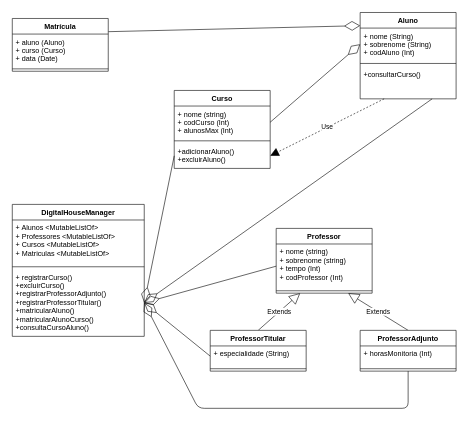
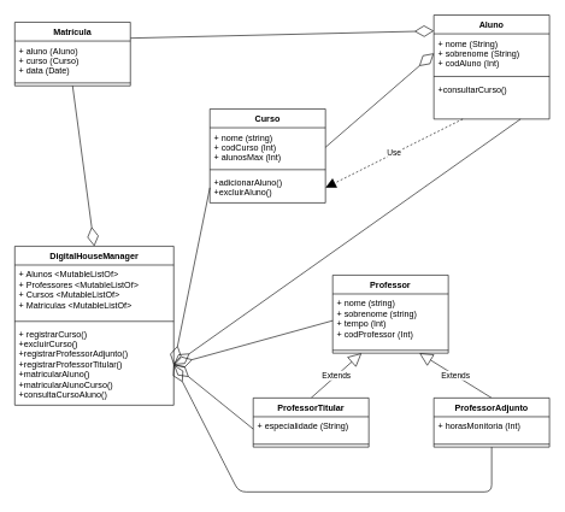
  <mxCell id="0" />
  <mxCell id="1" parent="0" />
  <mxCell id="2" value="Extends" style="endArrow=block;endSize=16;endFill=0;html=1;exitX=0.5;exitY=0;exitDx=0;exitDy=0;entryX=0.25;entryY=1;entryDx=0;entryDy=0;" parent="1" target="24" edge="1" source="30"><mxGeometry width="160" relative="1" as="geometry"><mxPoint x="340" y="1200" as="sourcePoint" /><mxPoint x="465" y="1099.008" as="targetPoint" /></mxGeometry></mxCell>
  <mxCell id="3" value="Extends" style="endArrow=block;endSize=16;endFill=0;html=1;exitX=0.5;exitY=0;exitDx=0;exitDy=0;entryX=0.75;entryY=1;entryDx=0;entryDy=0;" parent="1" target="24" edge="1" source="27"><mxGeometry width="160" relative="1" as="geometry"><mxPoint x="620" y="1200" as="sourcePoint" /><mxPoint x="505" y="1100" as="targetPoint" /></mxGeometry></mxCell>
  <mxCell id="4" value="" style="endArrow=diamondThin;endFill=0;endSize=24;html=1;exitX=0.75;exitY=1;exitDx=0;exitDy=0;entryX=1;entryY=0.5;entryDx=0;entryDy=0;" parent="1" source="33" edge="1" target="18"><mxGeometry width="160" relative="1" as="geometry"><mxPoint x="230" y="930" as="sourcePoint" /><mxPoint x="260" y="661" as="targetPoint" /></mxGeometry></mxCell>
  <mxCell id="5" value="" style="endArrow=diamondThin;endFill=0;endSize=24;html=1;exitX=0;exitY=0.5;exitDx=0;exitDy=0;entryX=1;entryY=0.5;entryDx=0;entryDy=0;" parent="1" source="22" target="18" edge="1"><mxGeometry width="160" relative="1" as="geometry"><mxPoint x="240" y="940" as="sourcePoint" /><mxPoint x="260" y="661" as="targetPoint" /></mxGeometry></mxCell>
  <mxCell id="6" value="" style="endArrow=diamondThin;endFill=0;endSize=24;html=1;entryX=1;entryY=0.5;entryDx=0;entryDy=0;exitX=0;exitY=0.5;exitDx=0;exitDy=0;" parent="1" source="25" target="18" edge="1"><mxGeometry width="160" relative="1" as="geometry"><mxPoint x="250" y="950" as="sourcePoint" /><mxPoint x="480" y="661" as="targetPoint" /></mxGeometry></mxCell>
+ <mxCell id="7" value="" style="endArrow=diamondThin;endFill=0;endSize=24;html=1;entryX=0.5;entryY=0;entryDx=0;entryDy=0;exitX=0.5;exitY=1;exitDx=0;exitDy=0;" parent="1" source="10" target="15" edge="1"><mxGeometry width="160" relative="1" as="geometry"><mxPoint x="260" y="960" as="sourcePoint" /><mxPoint x="480" y="661" as="targetPoint" /></mxGeometry></mxCell>
  <mxCell id="8" value="" style="endArrow=diamondThin;endFill=0;endSize=24;html=1;entryX=0;entryY=0.5;entryDx=0;entryDy=0;exitX=1;exitY=0.5;exitDx=0;exitDy=0;" edge="1" parent="1" source="20" target="34"><mxGeometry width="160" relative="1" as="geometry"><mxPoint x="510" y="403" as="sourcePoint" /><mxPoint x="210" y="529" as="targetPoint" /></mxGeometry></mxCell>
  <mxCell id="9" value="" style="endArrow=diamondThin;endFill=0;endSize=24;html=1;exitX=1;exitY=0.25;exitDx=0;exitDy=0;entryX=0;entryY=-0.074;entryDx=0;entryDy=0;entryPerimeter=0;" edge="1" parent="1" source="10" target="34"><mxGeometry width="160" relative="1" as="geometry"><mxPoint x="470" y="340" as="sourcePoint" /><mxPoint x="390" y="620" as="targetPoint" /></mxGeometry></mxCell>
  <mxCell id="10" value="Matrícula" style="swimlane;fontStyle=1;align=center;verticalAlign=top;childLayout=stackLayout;horizontal=1;startSize=26;horizontalStack=0;resizeParent=1;resizeParentMax=0;resizeLast=0;collapsible=1;marginBottom=0;" parent="1" vertex="1"><mxGeometry x="20" y="30" width="160" height="88" as="geometry" /></mxCell>
  <mxCell id="11" value="+ aluno (Aluno)&#10;+ curso (Curso)&#10;+ data (Date)" style="text;strokeColor=none;fillColor=none;align=left;verticalAlign=top;spacingLeft=4;spacingRight=4;overflow=hidden;rotatable=0;points=[[0,0.5],[1,0.5]];portConstraint=eastwest;" parent="10" vertex="1"><mxGeometry y="26" width="160" height="54" as="geometry" /></mxCell>
  <mxCell id="12" value="" style="line;strokeWidth=1;fillColor=none;align=left;verticalAlign=middle;spacingTop=-1;spacingLeft=3;spacingRight=3;rotatable=0;labelPosition=right;points=[];portConstraint=eastwest;" parent="10" vertex="1"><mxGeometry y="80" width="160" height="8" as="geometry" /></mxCell>
  <mxCell id="13" value="" style="endArrow=diamondThin;endFill=0;endSize=24;html=1;entryX=1;entryY=0.5;entryDx=0;entryDy=0;exitX=0.5;exitY=1;exitDx=0;exitDy=0;" edge="1" parent="1" source="27" target="18"><mxGeometry width="160" relative="1" as="geometry"><mxPoint x="650" y="692" as="sourcePoint" /><mxPoint x="210" y="539" as="targetPoint" /><Array as="points"><mxPoint x="680" y="680" /><mxPoint x="330" y="680" /></Array></mxGeometry></mxCell>
  <mxCell id="14" value="" style="endArrow=diamondThin;endFill=0;endSize=24;html=1;entryX=1;entryY=0.5;entryDx=0;entryDy=0;exitX=0;exitY=0.5;exitDx=0;exitDy=0;" edge="1" parent="1" source="31" target="18"><mxGeometry width="160" relative="1" as="geometry"><mxPoint x="510" y="503" as="sourcePoint" /><mxPoint x="220" y="549" as="targetPoint" /></mxGeometry></mxCell>
  <mxCell id="15" value="DigitalHouseManager" style="swimlane;fontStyle=1;align=center;verticalAlign=top;childLayout=stackLayout;horizontal=1;startSize=26;horizontalStack=0;resizeParent=1;resizeParentMax=0;resizeLast=0;collapsible=1;marginBottom=0;" parent="1" vertex="1"><mxGeometry x="20" y="340" width="220" height="220" as="geometry" /></mxCell>
  <mxCell id="16" value="+ Alunos &lt;MutableListOf&gt;&#10;+ Professores &lt;MutableListOf&gt;&#10;+ Cursos &lt;MutableListOf&gt;&#10;+ Matriculas &lt;MutableListOf&gt;" style="text;strokeColor=none;fillColor=none;align=left;verticalAlign=top;spacingLeft=4;spacingRight=4;overflow=hidden;rotatable=0;points=[[0,0.5],[1,0.5]];portConstraint=eastwest;" parent="15" vertex="1"><mxGeometry y="26" width="220" height="74" as="geometry" /></mxCell>
  <mxCell id="17" value="" style="line;strokeWidth=1;fillColor=none;align=left;verticalAlign=middle;spacingTop=-1;spacingLeft=3;spacingRight=3;rotatable=0;labelPosition=right;points=[];portConstraint=eastwest;" parent="15" vertex="1"><mxGeometry y="100" width="220" height="8" as="geometry" /></mxCell>
  <mxCell id="18" value="+ registrarCurso()&#10;+excluirCurso()&#10;+registrarProfessorAdjunto()&#10;+registrarProfessorTitular()&#10;+matricularAluno()&#10;+matricularAlunoCurso()&#10;+consultaCursoAluno()" style="text;strokeColor=none;fillColor=none;align=left;verticalAlign=top;spacingLeft=4;spacingRight=4;overflow=hidden;rotatable=0;points=[[0,0.5],[1,0.5]];portConstraint=eastwest;" vertex="1" parent="15"><mxGeometry y="108" width="220" height="112" as="geometry" /></mxCell>
  <mxCell id="19" value="Curso" style="swimlane;fontStyle=1;align=center;verticalAlign=top;childLayout=stackLayout;horizontal=1;startSize=26;horizontalStack=0;resizeParent=1;resizeParentMax=0;resizeLast=0;collapsible=1;marginBottom=0;" parent="1" vertex="1"><mxGeometry x="290" y="150" width="160" height="130" as="geometry" /></mxCell>
  <mxCell id="20" value="+ nome (string)&#10;+ codCurso (Int)&#10;+ alunosMax (Int)" style="text;strokeColor=none;fillColor=none;align=left;verticalAlign=top;spacingLeft=4;spacingRight=4;overflow=hidden;rotatable=0;points=[[0,0.5],[1,0.5]];portConstraint=eastwest;" parent="19" vertex="1"><mxGeometry y="26" width="160" height="54" as="geometry" /></mxCell>
  <mxCell id="21" value="" style="line;strokeWidth=1;fillColor=none;align=left;verticalAlign=middle;spacingTop=-1;spacingLeft=3;spacingRight=3;rotatable=0;labelPosition=right;points=[];portConstraint=eastwest;" parent="19" vertex="1"><mxGeometry y="80" width="160" height="8" as="geometry" /></mxCell>
  <mxCell id="22" value="+adicionarAluno()&#10;+excluirAluno()" style="text;strokeColor=none;fillColor=none;align=left;verticalAlign=top;spacingLeft=4;spacingRight=4;overflow=hidden;rotatable=0;points=[[0,0.5],[1,0.5]];portConstraint=eastwest;" parent="19" vertex="1"><mxGeometry y="88" width="160" height="42" as="geometry" /></mxCell>
  <mxCell id="23" value="Use" style="endArrow=block;endSize=12;dashed=1;html=1;entryX=1;entryY=0.5;entryDx=0;entryDy=0;exitX=0.25;exitY=1;exitDx=0;exitDy=0;" edge="1" parent="1" source="33" target="22"><mxGeometry width="160" relative="1" as="geometry"><mxPoint x="290" y="380" as="sourcePoint" /><mxPoint x="450" y="380" as="targetPoint" /></mxGeometry></mxCell>
  <mxCell id="24" value="Professor" style="swimlane;fontStyle=1;align=center;verticalAlign=top;childLayout=stackLayout;horizontal=1;startSize=26;horizontalStack=0;resizeParent=1;resizeParentMax=0;resizeLast=0;collapsible=1;marginBottom=0;" parent="1" vertex="1"><mxGeometry x="460" y="380" width="160" height="108" as="geometry" /></mxCell>
  <mxCell id="25" value="+ nome (string)&#10;+ sobrenome (string)&#10;+ tempo (Int)&#10;+ codProfessor (Int)" style="text;strokeColor=none;fillColor=none;align=left;verticalAlign=top;spacingLeft=4;spacingRight=4;overflow=hidden;rotatable=0;points=[[0,0.5],[1,0.5]];portConstraint=eastwest;" parent="24" vertex="1"><mxGeometry y="26" width="160" height="74" as="geometry" /></mxCell>
  <mxCell id="26" value="" style="line;strokeWidth=1;fillColor=none;align=left;verticalAlign=middle;spacingTop=-1;spacingLeft=3;spacingRight=3;rotatable=0;labelPosition=right;points=[];portConstraint=eastwest;" parent="24" vertex="1"><mxGeometry y="100" width="160" height="8" as="geometry" /></mxCell>
  <mxCell id="27" value="ProfessorAdjunto" style="swimlane;fontStyle=1;align=center;verticalAlign=top;childLayout=stackLayout;horizontal=1;startSize=26;horizontalStack=0;resizeParent=1;resizeParentMax=0;resizeLast=0;collapsible=1;marginBottom=0;" parent="1" vertex="1"><mxGeometry x="600" y="550" width="160" height="68" as="geometry" /></mxCell>
  <mxCell id="28" value="+ horasMonitoria (Int)" style="text;strokeColor=none;fillColor=none;align=left;verticalAlign=top;spacingLeft=4;spacingRight=4;overflow=hidden;rotatable=0;points=[[0,0.5],[1,0.5]];portConstraint=eastwest;" parent="27" vertex="1"><mxGeometry y="26" width="160" height="34" as="geometry" /></mxCell>
  <mxCell id="29" value="" style="line;strokeWidth=1;fillColor=none;align=left;verticalAlign=middle;spacingTop=-1;spacingLeft=3;spacingRight=3;rotatable=0;labelPosition=right;points=[];portConstraint=eastwest;" parent="27" vertex="1"><mxGeometry y="60" width="160" height="8" as="geometry" /></mxCell>
  <mxCell id="30" value="ProfessorTitular" style="swimlane;fontStyle=1;align=center;verticalAlign=top;childLayout=stackLayout;horizontal=1;startSize=26;horizontalStack=0;resizeParent=1;resizeParentMax=0;resizeLast=0;collapsible=1;marginBottom=0;" parent="1" vertex="1"><mxGeometry x="350" y="550" width="160" height="68" as="geometry" /></mxCell>
  <mxCell id="31" value="+ especialidade (String)" style="text;strokeColor=none;fillColor=none;align=left;verticalAlign=top;spacingLeft=4;spacingRight=4;overflow=hidden;rotatable=0;points=[[0,0.5],[1,0.5]];portConstraint=eastwest;" parent="30" vertex="1"><mxGeometry y="26" width="160" height="34" as="geometry" /></mxCell>
  <mxCell id="32" value="" style="line;strokeWidth=1;fillColor=none;align=left;verticalAlign=middle;spacingTop=-1;spacingLeft=3;spacingRight=3;rotatable=0;labelPosition=right;points=[];portConstraint=eastwest;" parent="30" vertex="1"><mxGeometry y="60" width="160" height="8" as="geometry" /></mxCell>
  <mxCell id="33" value="Aluno" style="swimlane;fontStyle=1;align=center;verticalAlign=top;childLayout=stackLayout;horizontal=1;startSize=26;horizontalStack=0;resizeParent=1;resizeParentMax=0;resizeLast=0;collapsible=1;marginBottom=0;" parent="1" vertex="1"><mxGeometry x="600" y="20" width="160" height="144" as="geometry" /></mxCell>
  <mxCell id="34" value="+ nome (String)&#10;+ sobrenome (String)&#10;+ codAluno (Int)" style="text;strokeColor=none;fillColor=none;align=left;verticalAlign=top;spacingLeft=4;spacingRight=4;overflow=hidden;rotatable=0;points=[[0,0.5],[1,0.5]];portConstraint=eastwest;" parent="33" vertex="1"><mxGeometry y="26" width="160" height="54" as="geometry" /></mxCell>
  <mxCell id="35" value="" style="line;strokeWidth=1;fillColor=none;align=left;verticalAlign=middle;spacingTop=-1;spacingLeft=3;spacingRight=3;rotatable=0;labelPosition=right;points=[];portConstraint=eastwest;" parent="33" vertex="1"><mxGeometry y="80" width="160" height="10" as="geometry" /></mxCell>
  <mxCell id="36" value="+consultarCurso()" style="text;strokeColor=none;fillColor=none;align=left;verticalAlign=top;spacingLeft=4;spacingRight=4;overflow=hidden;rotatable=0;points=[[0,0.5],[1,0.5]];portConstraint=eastwest;" vertex="1" parent="33"><mxGeometry y="90" width="160" height="54" as="geometry" /></mxCell>
